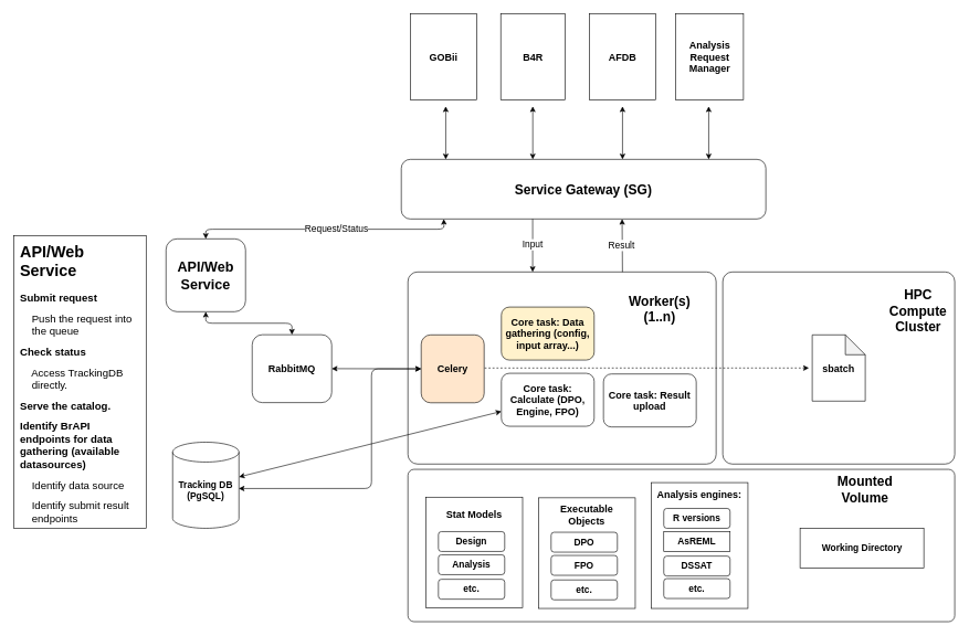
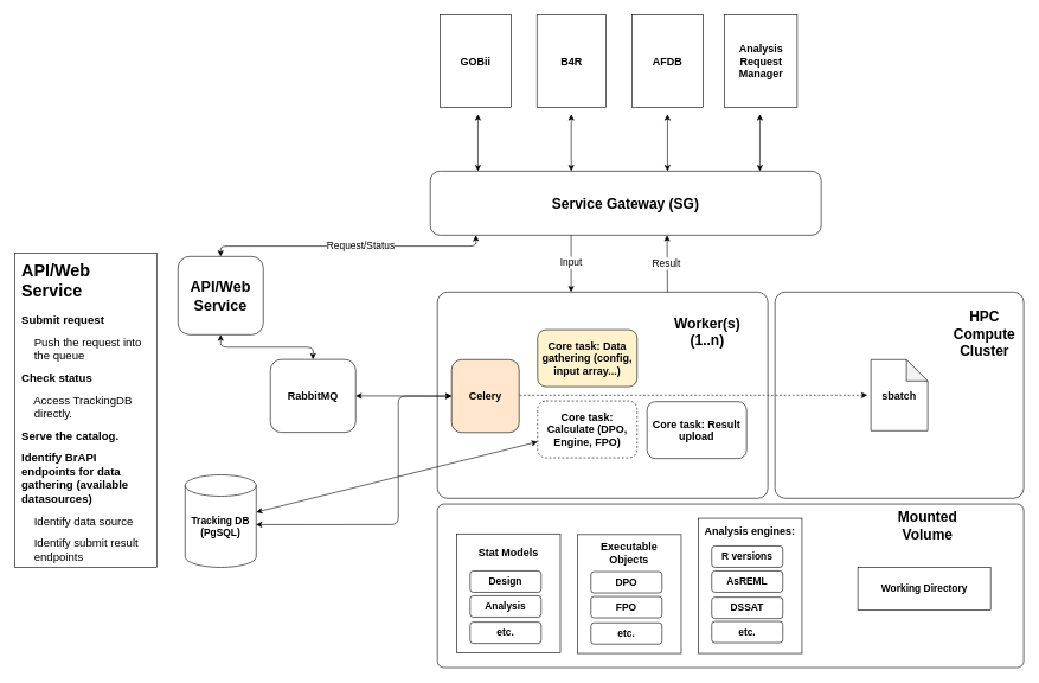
  <mxCell id="0" />
  <mxCell id="1" parent="0" />
  <mxCell id="2" value="" style="rounded=1;whiteSpace=wrap;html=1;arcSize=4;" parent="1" vertex="1"><mxGeometry x="615" y="708" width="825" height="230" as="geometry" /></mxCell>
  <mxCell id="3" value="" style="rounded=1;whiteSpace=wrap;html=1;arcSize=5;" parent="1" vertex="1"><mxGeometry x="1090" y="410" width="350" height="290" as="geometry" /></mxCell>
  <mxCell id="4" value="" style="rounded=1;whiteSpace=wrap;html=1;arcSize=5;" parent="1" vertex="1"><mxGeometry x="615" y="410" width="465" height="290" as="geometry" /></mxCell>
  <mxCell id="5" value="&lt;font style=&quot;font-size: 21px&quot;&gt;&lt;b&gt;API/Web Service&lt;/b&gt;&lt;/font&gt;" style="rounded=1;whiteSpace=wrap;html=1;" parent="1" vertex="1"><mxGeometry x="250" y="360" width="120" height="110" as="geometry" /></mxCell>
  <mxCell id="6" value="&lt;b&gt;&lt;font style=&quot;font-size: 14px&quot;&gt;&lt;br&gt;Tracking DB&lt;br&gt;(PgSQL)&lt;/font&gt;&lt;/b&gt;" style="shape=cylinder2;whiteSpace=wrap;html=1;boundedLbl=1;backgroundOutline=1;size=15;" parent="1" vertex="1"><mxGeometry x="260" y="667" width="100" height="130" as="geometry" /></mxCell>
  <mxCell id="7" value="&lt;font size=&quot;1&quot;&gt;&lt;b style=&quot;font-size: 20px&quot;&gt;Worker(s) (1..n)&lt;br&gt;&lt;/b&gt;&lt;/font&gt;" style="text;html=1;strokeColor=none;fillColor=none;align=center;verticalAlign=middle;whiteSpace=wrap;rounded=0;" parent="1" vertex="1"><mxGeometry x="940" y="440" width="110" height="50" as="geometry" /></mxCell>
  <mxCell id="8" value="&lt;font style=&quot;font-size: 14px&quot;&gt;&lt;b&gt;Working Directory&lt;/b&gt;&lt;/font&gt;" style="rounded=0;whiteSpace=wrap;html=1;" parent="1" vertex="1"><mxGeometry x="1206.62" y="797" width="186.75" height="60" as="geometry" /></mxCell>
  <mxCell id="9" value="&lt;font style=&quot;font-size: 20px&quot;&gt;&lt;b&gt;Service Gateway (SG)&lt;/b&gt;&lt;/font&gt;" style="rounded=1;whiteSpace=wrap;html=1;" parent="1" vertex="1"><mxGeometry x="605" y="240" width="550" height="90" as="geometry" /></mxCell>
  <mxCell id="10" value="" style="endArrow=classic;startArrow=classic;html=1;exitX=0.5;exitY=0;exitDx=0;exitDy=0;edgeStyle=orthogonalEdgeStyle;" parent="1" edge="1" source="5"><mxGeometry width="50" height="50" relative="1" as="geometry"><mxPoint x="669" y="410" as="sourcePoint" /><mxPoint x="669" y="330" as="targetPoint" /></mxGeometry></mxCell>
  <mxCell id="11" value="&lt;font style=&quot;font-size: 14px&quot;&gt;Request/Status&lt;/font&gt;" style="edgeLabel;html=1;align=center;verticalAlign=middle;resizable=0;points=[];" parent="10" vertex="1" connectable="0"><mxGeometry x="0.081" y="1" relative="1" as="geometry"><mxPoint as="offset" /></mxGeometry></mxCell>
  <mxCell id="12" value="" style="endArrow=classic;html=1;" parent="1" edge="1"><mxGeometry width="50" height="50" relative="1" as="geometry"><mxPoint x="803.16" y="330" as="sourcePoint" /><mxPoint x="803.16" y="410" as="targetPoint" /></mxGeometry></mxCell>
  <mxCell id="13" value="&lt;font style=&quot;font-size: 14px&quot;&gt;Input&lt;/font&gt;" style="edgeLabel;html=1;align=center;verticalAlign=middle;resizable=0;points=[];" parent="12" vertex="1" connectable="0"><mxGeometry x="-0.051" y="-1" relative="1" as="geometry"><mxPoint as="offset" /></mxGeometry></mxCell>
  <mxCell id="14" value="" style="endArrow=classic;html=1;" parent="1" edge="1"><mxGeometry width="50" height="50" relative="1" as="geometry"><mxPoint x="938.66" y="410" as="sourcePoint" /><mxPoint x="938.16" y="330" as="targetPoint" /></mxGeometry></mxCell>
  <mxCell id="15" value="&lt;font style=&quot;font-size: 14px&quot;&gt;Result&lt;/font&gt;" style="edgeLabel;html=1;align=center;verticalAlign=middle;resizable=0;points=[];" parent="14" vertex="1" connectable="0"><mxGeometry x="0.022" y="2" relative="1" as="geometry"><mxPoint as="offset" /></mxGeometry></mxCell>
  <mxCell id="16" value="&lt;font style=&quot;font-size: 15px&quot;&gt;&lt;b&gt;RabbitMQ&lt;br&gt;&lt;/b&gt;&lt;/font&gt;" style="rounded=1;whiteSpace=wrap;html=1;" parent="1" vertex="1"><mxGeometry x="380" y="504.75" width="120" height="102.5" as="geometry" /></mxCell>
  <mxCell id="17" value="&lt;font size=&quot;1&quot;&gt;&lt;b style=&quot;font-size: 20px&quot;&gt;HPC Compute&lt;br&gt;Cluster&lt;br&gt;&lt;/b&gt;&lt;/font&gt;" style="text;html=1;strokeColor=none;fillColor=none;align=center;verticalAlign=middle;whiteSpace=wrap;rounded=0;" parent="1" vertex="1"><mxGeometry x="1340" y="420" width="90" height="95" as="geometry" /></mxCell>
  <mxCell id="18" value="" style="group" parent="1" vertex="1" connectable="0"><mxGeometry x="982" y="728" width="146" height="190" as="geometry" /></mxCell>
  <mxCell id="19" value="" style="rounded=0;whiteSpace=wrap;html=1;" parent="18" vertex="1"><mxGeometry width="146" height="190" as="geometry" /></mxCell>
  <mxCell id="20" value="&lt;font style=&quot;font-size: 15px&quot;&gt;&lt;b&gt;Analysis engines:&lt;/b&gt;&lt;/font&gt;" style="text;html=1;strokeColor=none;fillColor=none;align=center;verticalAlign=middle;whiteSpace=wrap;rounded=0;" parent="18" vertex="1"><mxGeometry x="8" y="8" width="130" height="20" as="geometry" /></mxCell>
  <mxCell id="21" value="&lt;font style=&quot;font-size: 14px&quot;&gt;&lt;b&gt;R versions&lt;/b&gt;&lt;/font&gt;" style="rounded=1;whiteSpace=wrap;html=1;" parent="18" vertex="1"><mxGeometry x="19" y="39" width="100" height="30" as="geometry" /></mxCell>
- <mxCell id="22" value="&lt;font style=&quot;font-size: 14px&quot;&gt;&lt;b&gt;AsREML&lt;/b&gt;&lt;/font&gt;" style="whiteSpace=wrap;html=1;rounded=0;" parent="18" vertex="1"><mxGeometry x="19" y="74" width="100" height="30" as="geometry" /></mxCell>
+ <mxCell id="22" value="&lt;font style=&quot;font-size: 14px&quot;&gt;&lt;b&gt;AsREML&lt;/b&gt;&lt;/font&gt;" style="rounded=1;whiteSpace=wrap;html=1;" parent="18" vertex="1"><mxGeometry x="19" y="74" width="100" height="30" as="geometry" /></mxCell>
  <mxCell id="23" value="&lt;font style=&quot;font-size: 14px&quot;&gt;&lt;b&gt;DSSAT&lt;/b&gt;&lt;/font&gt;" style="rounded=1;whiteSpace=wrap;html=1;" parent="18" vertex="1"><mxGeometry x="19" y="111" width="100" height="30" as="geometry" /></mxCell>
  <mxCell id="24" value="&lt;font style=&quot;font-size: 14px&quot;&gt;&lt;b&gt;etc.&lt;/b&gt;&lt;/font&gt;" style="rounded=1;whiteSpace=wrap;html=1;" parent="18" vertex="1"><mxGeometry x="19" y="145" width="100" height="30" as="geometry" /></mxCell>
  <mxCell id="25" value="&lt;b&gt;&lt;font style=&quot;font-size: 15px&quot;&gt;sbatch&lt;/font&gt;&lt;/b&gt;" style="shape=note;whiteSpace=wrap;html=1;backgroundOutline=1;darkOpacity=0.05;rounded=0;" parent="1" vertex="1"><mxGeometry x="1225" y="505" width="80" height="100" as="geometry" /></mxCell>
  <mxCell id="26" value="" style="endArrow=classic;startArrow=classic;html=1;dashed=1;entryX=0.875;entryY=0.488;entryDx=0;entryDy=0;entryPerimeter=0;" parent="1" target="44" edge="1"><mxGeometry width="50" height="50" relative="1" as="geometry"><mxPoint x="1220" y="555" as="sourcePoint" /><mxPoint x="1240" y="355" as="targetPoint" /></mxGeometry></mxCell>
  <mxCell id="27" value="" style="group" parent="1" vertex="1" connectable="0"><mxGeometry x="812" y="751" width="146" height="167" as="geometry" /></mxCell>
  <mxCell id="28" value="" style="rounded=0;whiteSpace=wrap;html=1;container=0;" parent="27" vertex="1"><mxGeometry width="146" height="167" as="geometry" /></mxCell>
  <mxCell id="29" value="&lt;font style=&quot;font-size: 15px&quot;&gt;&lt;b&gt;Executable Objects&lt;/b&gt;&lt;/font&gt;" style="text;html=1;strokeColor=none;fillColor=none;align=center;verticalAlign=middle;whiteSpace=wrap;rounded=0;container=0;" parent="27" vertex="1"><mxGeometry x="8" y="15" width="130" height="20" as="geometry" /></mxCell>
  <mxCell id="30" value="&lt;font style=&quot;font-size: 14px&quot;&gt;&lt;b&gt;DPO&lt;/b&gt;&lt;/font&gt;" style="rounded=1;whiteSpace=wrap;html=1;container=0;" parent="27" vertex="1"><mxGeometry x="19" y="52" width="100" height="30" as="geometry" /></mxCell>
  <mxCell id="31" value="&lt;font style=&quot;font-size: 14px&quot;&gt;&lt;b&gt;FPO&lt;/b&gt;&lt;/font&gt;" style="rounded=1;whiteSpace=wrap;html=1;container=0;" parent="27" vertex="1"><mxGeometry x="19" y="87" width="100" height="30" as="geometry" /></mxCell>
  <mxCell id="32" value="&lt;font style=&quot;font-size: 14px&quot;&gt;&lt;b&gt;etc.&lt;/b&gt;&lt;/font&gt;" style="rounded=1;whiteSpace=wrap;html=1;container=0;" parent="27" vertex="1"><mxGeometry x="19" y="124" width="100" height="30" as="geometry" /></mxCell>
  <mxCell id="33" value="" style="endArrow=classic;startArrow=classic;html=1;" parent="1" edge="1"><mxGeometry width="50" height="50" relative="1" as="geometry"><mxPoint x="672.04" y="240" as="sourcePoint" /><mxPoint x="672.04" y="160" as="targetPoint" /></mxGeometry></mxCell>
  <mxCell id="34" value="" style="endArrow=classic;startArrow=classic;html=1;" parent="1" edge="1"><mxGeometry width="50" height="50" relative="1" as="geometry"><mxPoint x="803.33" y="240" as="sourcePoint" /><mxPoint x="803.33" y="160" as="targetPoint" /></mxGeometry></mxCell>
  <mxCell id="35" value="" style="endArrow=classic;startArrow=classic;html=1;" parent="1" edge="1"><mxGeometry width="50" height="50" relative="1" as="geometry"><mxPoint x="938.75" y="240" as="sourcePoint" /><mxPoint x="938.75" y="160" as="targetPoint" /></mxGeometry></mxCell>
  <mxCell id="36" value="&lt;font size=&quot;1&quot;&gt;&lt;b style=&quot;font-size: 15px&quot;&gt;Analysis Request Manager&lt;/b&gt;&lt;/font&gt;" style="rounded=0;whiteSpace=wrap;html=1;fillColor=#FFFFFF;" parent="1" vertex="1"><mxGeometry x="1018.75" y="20" width="102.5" height="130" as="geometry" /></mxCell>
  <mxCell id="37" value="" style="endArrow=classic;startArrow=classic;html=1;" parent="1" edge="1"><mxGeometry width="50" height="50" relative="1" as="geometry"><mxPoint x="1068.79" y="240" as="sourcePoint" /><mxPoint x="1068.79" y="160" as="targetPoint" /></mxGeometry></mxCell>
  <mxCell id="38" value="&lt;font size=&quot;1&quot;&gt;&lt;b style=&quot;font-size: 15px&quot;&gt;AFDB&lt;/b&gt;&lt;/font&gt;" style="rounded=0;whiteSpace=wrap;html=1;fillColor=#FFFFFF;" parent="1" vertex="1"><mxGeometry x="888.75" y="20" width="100" height="130" as="geometry" /></mxCell>
  <mxCell id="39" value="&lt;font size=&quot;1&quot;&gt;&lt;b style=&quot;font-size: 15px&quot;&gt;B4R&lt;/b&gt;&lt;/font&gt;" style="rounded=0;whiteSpace=wrap;html=1;fillColor=#FFFFFF;" parent="1" vertex="1"><mxGeometry x="755" y="20" width="97.5" height="130" as="geometry" /></mxCell>
  <mxCell id="40" value="&lt;font size=&quot;1&quot;&gt;&lt;b style=&quot;font-size: 15px&quot;&gt;GOBii&lt;/b&gt;&lt;/font&gt;" style="rounded=0;whiteSpace=wrap;html=1;fillColor=#FFFFFF;" parent="1" vertex="1"><mxGeometry x="618.75" y="20" width="100" height="130" as="geometry" /></mxCell>
  <mxCell id="41" value="&lt;h1&gt;API/Web Service&lt;/h1&gt;&lt;p&gt;&lt;font size=&quot;3&quot;&gt;&lt;b&gt;Submit request&lt;/b&gt;&lt;/font&gt;&lt;/p&gt;&lt;p&gt;&lt;font size=&quot;3&quot;&gt;&amp;nbsp; &amp;nbsp; Push the request into&amp;nbsp; &amp;nbsp; &amp;nbsp; the queue&lt;/font&gt;&lt;/p&gt;&lt;p&gt;&lt;font size=&quot;3&quot;&gt;&lt;b&gt;Check status&lt;/b&gt;&lt;/font&gt;&lt;/p&gt;&lt;p&gt;&lt;font size=&quot;3&quot;&gt;&amp;nbsp; &amp;nbsp; Access TrackingDB&amp;nbsp; &amp;nbsp; &amp;nbsp; &amp;nbsp; &amp;nbsp; directly.&lt;/font&gt;&lt;/p&gt;&lt;p&gt;&lt;font size=&quot;3&quot;&gt;&lt;b&gt;Serve the catalog.&lt;/b&gt;&lt;/font&gt;&lt;/p&gt;&lt;p&gt;&lt;font size=&quot;3&quot;&gt;&lt;b&gt;Identify BrAPI endpoints for data gathering (available datasources)&lt;/b&gt;&lt;/font&gt;&lt;/p&gt;&lt;p&gt;&lt;font size=&quot;3&quot;&gt;&amp;nbsp; &amp;nbsp; Identify data source&lt;/font&gt;&lt;/p&gt;&lt;p&gt;&lt;font size=&quot;3&quot;&gt;&amp;nbsp; &amp;nbsp; Identify submit result&amp;nbsp; &amp;nbsp; &amp;nbsp; &amp;nbsp; endpoints&lt;/font&gt;&lt;/p&gt;&lt;p&gt;&lt;font size=&quot;3&quot;&gt;&lt;br&gt;&lt;/font&gt;&lt;/p&gt;&lt;p&gt;&lt;font size=&quot;3&quot;&gt;&lt;br&gt;&lt;/font&gt;&lt;/p&gt;" style="text;html=1;strokeColor=black;fillColor=none;spacing=10;spacingTop=-20;whiteSpace=wrap;overflow=hidden;rounded=0;" parent="1" vertex="1"><mxGeometry x="20" y="355" width="200" height="442" as="geometry" /></mxCell>
  <mxCell id="42" value="" style="endArrow=classic;startArrow=classic;html=1;entryX=0.5;entryY=1;entryDx=0;entryDy=0;exitX=0.5;exitY=0;exitDx=0;exitDy=0;edgeStyle=orthogonalEdgeStyle;" parent="1" source="16" target="5" edge="1"><mxGeometry width="50" height="50" relative="1" as="geometry"><mxPoint x="450" y="533.75" as="sourcePoint" /><mxPoint x="500" y="483.75" as="targetPoint" /></mxGeometry></mxCell>
  <mxCell id="43" value="" style="endArrow=classic;startArrow=classic;html=1;exitX=1;exitY=0.5;exitDx=0;exitDy=0;entryX=0;entryY=0.5;entryDx=0;entryDy=0;" parent="1" source="16" target="44" edge="1"><mxGeometry width="50" height="50" relative="1" as="geometry"><mxPoint x="440" y="600" as="sourcePoint" /><mxPoint x="490" y="550" as="targetPoint" /></mxGeometry></mxCell>
  <mxCell id="44" value="&lt;font style=&quot;font-size: 15px&quot;&gt;&lt;b&gt;Celery&lt;br&gt;&lt;/b&gt;&lt;/font&gt;" style="rounded=1;whiteSpace=wrap;html=1;fillColor=#ffe6cc;" parent="1" vertex="1"><mxGeometry x="635" y="505" width="95" height="102.5" as="geometry" /></mxCell>
  <mxCell id="45" value="&lt;font size=&quot;1&quot;&gt;&lt;b style=&quot;font-size: 20px&quot;&gt;Mounted Volume&lt;br&gt;&lt;/b&gt;&lt;/font&gt;" style="text;html=1;strokeColor=none;fillColor=none;align=center;verticalAlign=middle;whiteSpace=wrap;rounded=0;" parent="1" vertex="1"><mxGeometry x="1240" y="713" width="130" height="50" as="geometry" /></mxCell>
  <mxCell id="46" value="" style="endArrow=classic;startArrow=classic;html=1;" parent="1" source="6" target="49" edge="1"><mxGeometry width="50" height="50" relative="1" as="geometry"><mxPoint x="280" y="640" as="sourcePoint" /><mxPoint x="330" y="590" as="targetPoint" /></mxGeometry></mxCell>
  <mxCell id="47" value="" style="endArrow=classic;startArrow=classic;html=1;entryX=0;entryY=0.5;entryDx=0;entryDy=0;edgeStyle=orthogonalEdgeStyle;exitX=0.997;exitY=0.538;exitDx=0;exitDy=0;exitPerimeter=0;" parent="1" source="6" target="44" edge="1"><mxGeometry width="50" height="50" relative="1" as="geometry"><mxPoint x="322" y="753" as="sourcePoint" /><mxPoint x="555" y="784.41" as="targetPoint" /><Array as="points"><mxPoint x="560" y="737" /><mxPoint x="560" y="556" /></Array></mxGeometry></mxCell>
  <mxCell id="48" value="&lt;font style=&quot;font-size: 15px&quot;&gt;&lt;b&gt;Core task: Data gathering (config, input array...)&lt;br&gt;&lt;/b&gt;&lt;/font&gt;" style="rounded=1;whiteSpace=wrap;html=1;fillColor=#fff2cc;" parent="1" vertex="1"><mxGeometry x="756" y="463" width="140" height="80" as="geometry" /></mxCell>
- <mxCell id="49" value="&lt;font style=&quot;font-size: 15px&quot;&gt;&lt;b&gt;Core task: Calculate (DPO, Engine, FPO)&lt;br&gt;&lt;/b&gt;&lt;/font&gt;" style="rounded=1;whiteSpace=wrap;html=1;" parent="1" vertex="1"><mxGeometry x="756" y="563" width="140" height="80" as="geometry" /></mxCell>
+ <mxCell id="49" value="&lt;font style=&quot;font-size: 15px&quot;&gt;&lt;b&gt;Core task: Calculate (DPO, Engine, FPO)&lt;br&gt;&lt;/b&gt;&lt;/font&gt;" style="rounded=1;whiteSpace=wrap;html=1;dashed=1;" parent="1" vertex="1"><mxGeometry x="756" y="563" width="140" height="80" as="geometry" /></mxCell>
  <mxCell id="50" value="&lt;font style=&quot;font-size: 15px&quot;&gt;&lt;b&gt;Core task: Result upload&lt;br&gt;&lt;/b&gt;&lt;/font&gt;" style="rounded=1;whiteSpace=wrap;html=1;" parent="1" vertex="1"><mxGeometry x="910" y="564" width="140" height="80" as="geometry" /></mxCell>
  <mxCell id="51" value="" style="group" parent="1" vertex="1" connectable="0"><mxGeometry x="642" y="750" width="146" height="167" as="geometry" /></mxCell>
  <mxCell id="52" value="" style="rounded=0;whiteSpace=wrap;html=1;container=0;" parent="51" vertex="1"><mxGeometry width="146" height="167" as="geometry" /></mxCell>
  <mxCell id="53" value="&lt;font style=&quot;font-size: 15px&quot;&gt;&lt;b&gt;Stat Models&lt;/b&gt;&lt;/font&gt;" style="text;html=1;strokeColor=none;fillColor=none;align=center;verticalAlign=middle;whiteSpace=wrap;rounded=0;container=0;" parent="51" vertex="1"><mxGeometry x="8" y="15" width="130" height="20" as="geometry" /></mxCell>
  <mxCell id="54" value="&lt;font style=&quot;font-size: 14px&quot;&gt;&lt;b&gt;Design&lt;/b&gt;&lt;/font&gt;" style="rounded=1;whiteSpace=wrap;html=1;container=0;" parent="51" vertex="1"><mxGeometry x="19" y="52" width="100" height="30" as="geometry" /></mxCell>
  <mxCell id="55" value="&lt;font style=&quot;font-size: 14px&quot;&gt;&lt;b&gt;Analysis&lt;/b&gt;&lt;/font&gt;" style="rounded=1;whiteSpace=wrap;html=1;container=0;" parent="51" vertex="1"><mxGeometry x="19" y="87" width="100" height="30" as="geometry" /></mxCell>
  <mxCell id="56" value="&lt;font style=&quot;font-size: 14px&quot;&gt;&lt;b&gt;etc.&lt;/b&gt;&lt;/font&gt;" style="rounded=1;whiteSpace=wrap;html=1;container=0;" parent="51" vertex="1"><mxGeometry x="19" y="124" width="100" height="30" as="geometry" /></mxCell>
